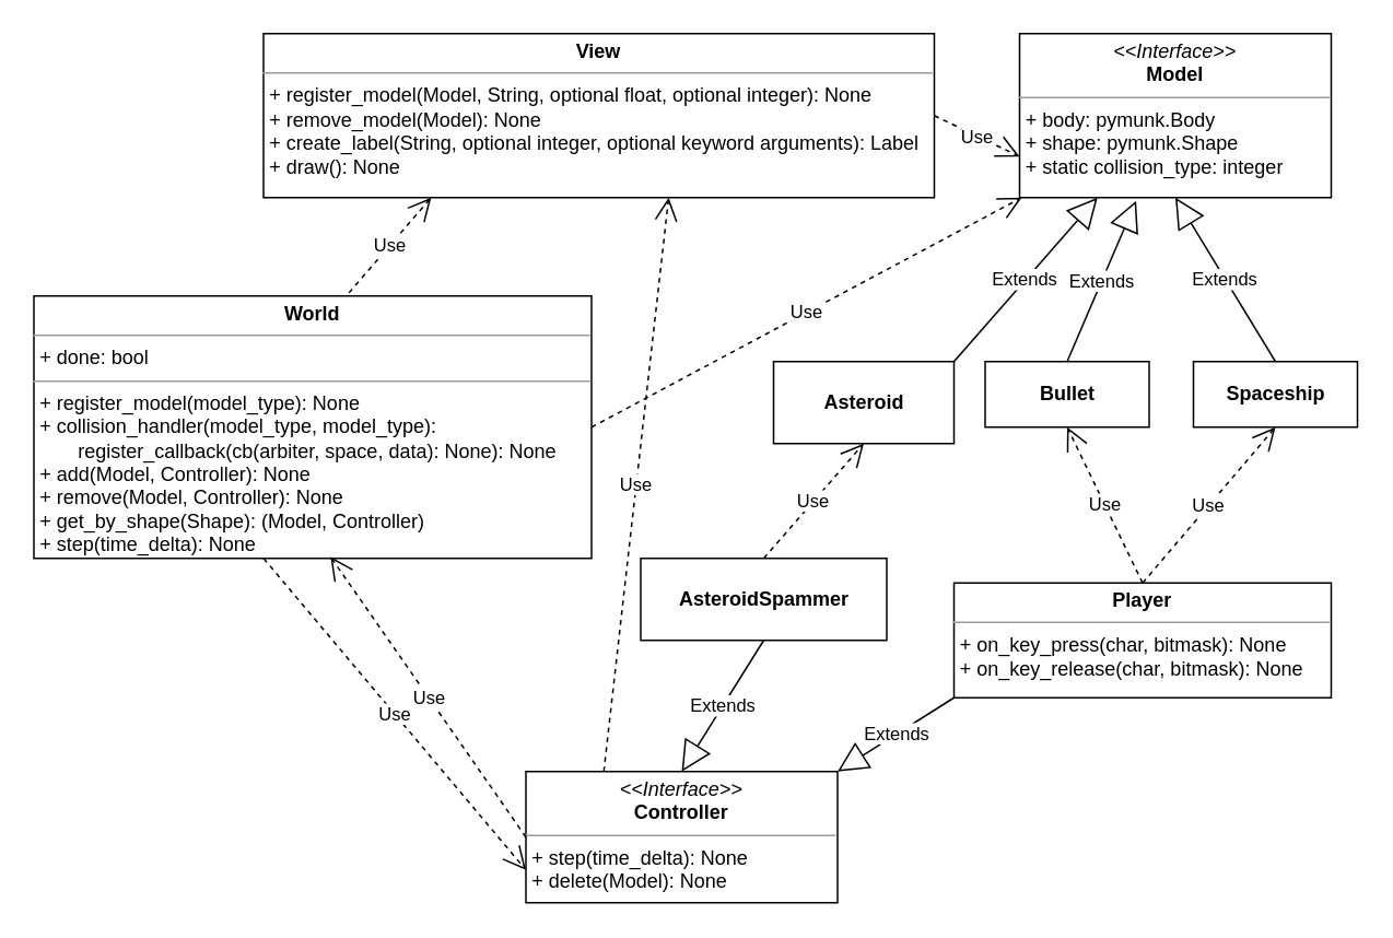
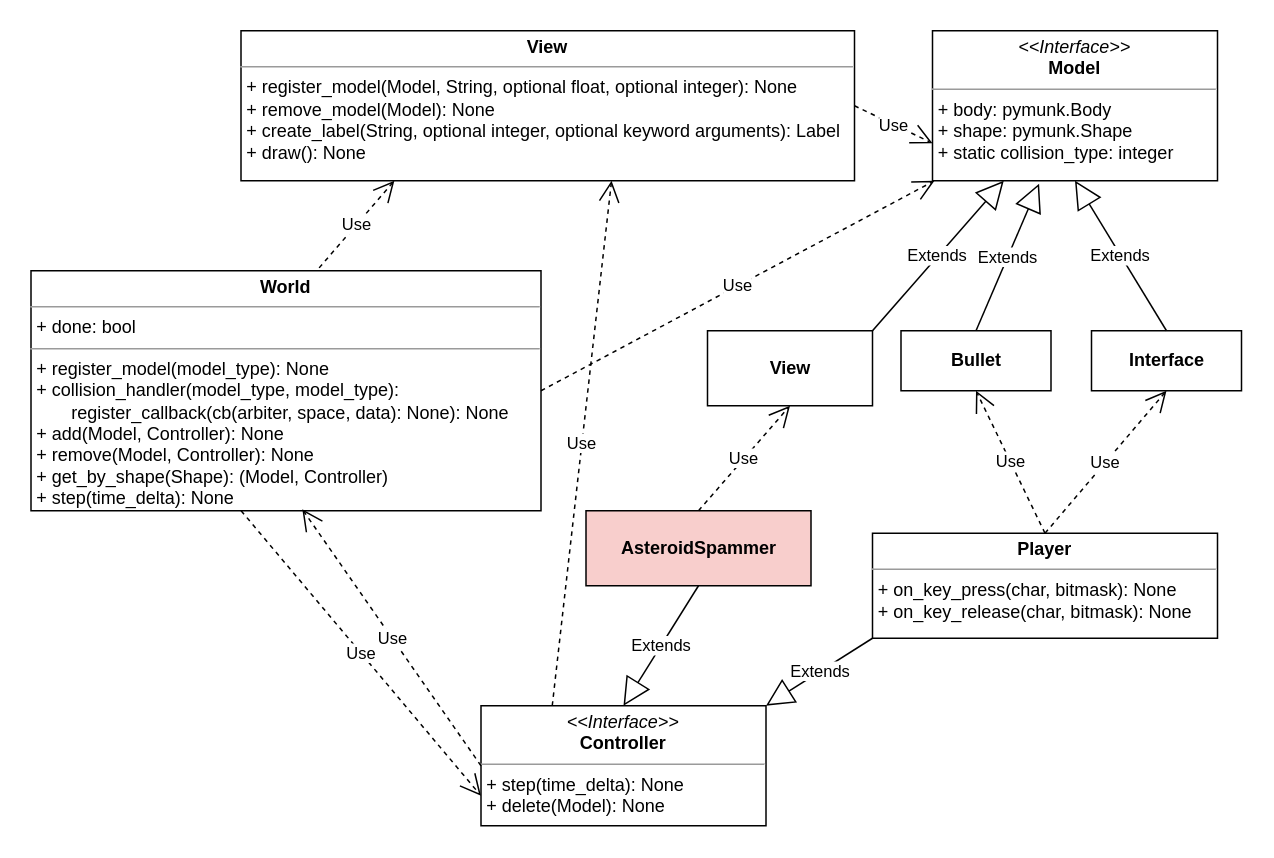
  <mxCell id="0" />
  <mxCell id="1" parent="0" />
  <mxCell id="2" value="&lt;p style=&quot;margin: 0px ; margin-top: 4px ; text-align: center&quot;&gt;&lt;i&gt;&amp;lt;&amp;lt;Interface&amp;gt;&amp;gt;&lt;/i&gt;&lt;br&gt;&lt;b&gt;Model&lt;/b&gt;&lt;/p&gt;&lt;hr size=&quot;1&quot;&gt;&lt;p style=&quot;margin: 0px ; margin-left: 4px&quot;&gt;+ body: pymunk.Body&lt;br&gt;+ shape: pymunk.Shape&lt;/p&gt;&lt;p style=&quot;margin: 0px ; margin-left: 4px&quot;&gt;+ static collision_type: integer&lt;/p&gt;&lt;p style=&quot;margin: 0px ; margin-left: 4px&quot;&gt;&lt;br&gt;&lt;/p&gt;" style="verticalAlign=top;align=left;overflow=fill;fontSize=12;fontFamily=Helvetica;html=1;" vertex="1" parent="1"><mxGeometry x="621" y="20" width="190" height="100" as="geometry" /></mxCell>
  <mxCell id="3" value="&lt;p style=&quot;margin: 0px ; margin-top: 4px ; text-align: center&quot;&gt;&lt;i&gt;&amp;lt;&amp;lt;Interface&amp;gt;&amp;gt;&lt;/i&gt;&lt;br&gt;&lt;b&gt;Controller&lt;/b&gt;&lt;/p&gt;&lt;hr size=&quot;1&quot;&gt;&lt;p style=&quot;margin: 0px ; margin-left: 4px&quot;&gt;+ step(time_delta): None&lt;br&gt;+ delete(Model): None&lt;/p&gt;" style="verticalAlign=top;align=left;overflow=fill;fontSize=12;fontFamily=Helvetica;html=1;" vertex="1" parent="1"><mxGeometry x="320" y="470" width="190" height="80" as="geometry" /></mxCell>
- <mxCell id="4" value="&lt;b&gt;Spaceship&lt;/b&gt;" style="html=1;" vertex="1" parent="1"><mxGeometry x="727" y="220" width="100" height="40" as="geometry" /></mxCell>
+ <mxCell id="4" value="&lt;b&gt;Interface&lt;/b&gt;" style="html=1;" vertex="1" parent="1"><mxGeometry x="727" y="220" width="100" height="40" as="geometry" /></mxCell>
  <mxCell id="5" value="&lt;b&gt;Bullet&lt;/b&gt;" style="html=1;" vertex="1" parent="1"><mxGeometry x="600" y="220" width="100" height="40" as="geometry" /></mxCell>
- <mxCell id="6" value="&lt;b&gt;Asteroid&lt;/b&gt;" style="html=1;" vertex="1" parent="1"><mxGeometry x="471" y="220" width="110" height="50" as="geometry" /></mxCell>
+ <mxCell id="6" value="&lt;b&gt;View&lt;/b&gt;" style="html=1;" vertex="1" parent="1"><mxGeometry x="471" y="220" width="110" height="50" as="geometry" /></mxCell>
  <mxCell id="7" value="Extends" style="endArrow=block;endSize=16;endFill=0;html=1;entryX=0.25;entryY=1;entryDx=0;entryDy=0;exitX=1;exitY=0;exitDx=0;exitDy=0;" edge="1" parent="1" source="6" target="2"><mxGeometry width="160" relative="1" as="geometry"><mxPoint x="676" y="450" as="sourcePoint" /><mxPoint x="836" y="450" as="targetPoint" /></mxGeometry></mxCell>
  <mxCell id="8" value="Extends" style="endArrow=block;endSize=16;endFill=0;html=1;exitX=0.5;exitY=0;exitDx=0;exitDy=0;entryX=0.374;entryY=1.02;entryDx=0;entryDy=0;entryPerimeter=0;" edge="1" parent="1" source="5" target="2"><mxGeometry width="160" relative="1" as="geometry"><mxPoint x="676" y="450" as="sourcePoint" /><mxPoint x="836" y="450" as="targetPoint" /></mxGeometry></mxCell>
  <mxCell id="9" value="Extends" style="endArrow=block;endSize=16;endFill=0;html=1;exitX=0.5;exitY=0;exitDx=0;exitDy=0;entryX=0.5;entryY=1;entryDx=0;entryDy=0;" edge="1" parent="1" source="4" target="2"><mxGeometry width="160" relative="1" as="geometry"><mxPoint x="676" y="450" as="sourcePoint" /><mxPoint x="836" y="450" as="targetPoint" /></mxGeometry></mxCell>
  <mxCell id="10" value="&lt;p style=&quot;margin: 0px ; margin-top: 4px ; text-align: center&quot;&gt;&lt;b&gt;Player&lt;/b&gt;&lt;/p&gt;&lt;hr size=&quot;1&quot;&gt;&lt;p style=&quot;margin: 0px ; margin-left: 4px&quot;&gt;&lt;/p&gt;&lt;p style=&quot;margin: 0px ; margin-left: 4px&quot;&gt;+ on_key_press(char, bitmask): None&lt;/p&gt;&lt;p style=&quot;margin: 0px ; margin-left: 4px&quot;&gt;&lt;span&gt;+ on_key_release(char, bitmask): None&lt;/span&gt;&lt;/p&gt;" style="verticalAlign=top;align=left;overflow=fill;fontSize=12;fontFamily=Helvetica;html=1;" vertex="1" parent="1"><mxGeometry x="581" y="355" width="230" height="70" as="geometry" /></mxCell>
- <mxCell id="11" value="&lt;b&gt;AsteroidSpammer&lt;/b&gt;" style="html=1;" vertex="1" parent="1"><mxGeometry x="390" y="340" width="150" height="50" as="geometry" /></mxCell>
+ <mxCell id="11" value="&lt;b&gt;AsteroidSpammer&lt;/b&gt;" style="html=1;fillColor=#f8cecc;" vertex="1" parent="1"><mxGeometry x="390" y="340" width="150" height="50" as="geometry" /></mxCell>
  <mxCell id="12" value="Extends" style="endArrow=block;endSize=16;endFill=0;html=1;exitX=0;exitY=1;exitDx=0;exitDy=0;entryX=1;entryY=0;entryDx=0;entryDy=0;" edge="1" parent="1" source="10" target="3"><mxGeometry width="160" relative="1" as="geometry"><mxPoint x="760" y="200" as="sourcePoint" /><mxPoint x="920" y="200" as="targetPoint" /></mxGeometry></mxCell>
  <mxCell id="13" value="Extends" style="endArrow=block;endSize=16;endFill=0;html=1;exitX=0.5;exitY=1;exitDx=0;exitDy=0;entryX=0.5;entryY=0;entryDx=0;entryDy=0;" edge="1" parent="1" source="11" target="3"><mxGeometry width="160" relative="1" as="geometry"><mxPoint x="760" y="200" as="sourcePoint" /><mxPoint x="920" y="200" as="targetPoint" /></mxGeometry></mxCell>
  <mxCell id="14" value="Use" style="endArrow=open;endSize=12;dashed=1;html=1;exitX=0.5;exitY=0;exitDx=0;exitDy=0;entryX=0.5;entryY=1;entryDx=0;entryDy=0;" edge="1" parent="1" source="10" target="4"><mxGeometry width="160" relative="1" as="geometry"><mxPoint x="760" y="200" as="sourcePoint" /><mxPoint x="920" y="200" as="targetPoint" /></mxGeometry></mxCell>
  <mxCell id="15" value="Use" style="endArrow=open;endSize=12;dashed=1;html=1;exitX=0.5;exitY=0;exitDx=0;exitDy=0;entryX=0.5;entryY=1;entryDx=0;entryDy=0;" edge="1" parent="1" source="10" target="5"><mxGeometry width="160" relative="1" as="geometry"><mxPoint x="760" y="200" as="sourcePoint" /><mxPoint x="920" y="200" as="targetPoint" /></mxGeometry></mxCell>
  <mxCell id="16" value="Use" style="endArrow=open;endSize=12;dashed=1;html=1;exitX=0.5;exitY=0;exitDx=0;exitDy=0;entryX=0.5;entryY=1;entryDx=0;entryDy=0;" edge="1" parent="1" source="11" target="6"><mxGeometry width="160" relative="1" as="geometry"><mxPoint x="760" y="200" as="sourcePoint" /><mxPoint x="920" y="200" as="targetPoint" /></mxGeometry></mxCell>
  <mxCell id="17" value="&lt;p style=&quot;margin: 0px ; margin-top: 4px ; text-align: center&quot;&gt;&lt;b&gt;World&lt;/b&gt;&lt;/p&gt;&lt;hr size=&quot;1&quot;&gt;&lt;p style=&quot;margin: 0px ; margin-left: 4px&quot;&gt;+ done: bool&lt;/p&gt;&lt;hr size=&quot;1&quot;&gt;&lt;p style=&quot;margin: 0px ; margin-left: 4px&quot;&gt;+ register_model(model_type): None&lt;/p&gt;&lt;p style=&quot;margin: 0px ; margin-left: 4px&quot;&gt;+ collision_handler(model_type, model_type):&lt;/p&gt;&lt;p style=&quot;margin: 0px ; margin-left: 4px&quot;&gt;&amp;nbsp; &amp;nbsp; &amp;nbsp; &amp;nbsp;register_callback(cb(arbiter, space, data): None): None&lt;/p&gt;&lt;p style=&quot;margin: 0px ; margin-left: 4px&quot;&gt;+ add(Model, Controller): None&lt;/p&gt;&lt;p style=&quot;margin: 0px ; margin-left: 4px&quot;&gt;+ remove(Model, Controller): None&lt;/p&gt;&lt;p style=&quot;margin: 0px ; margin-left: 4px&quot;&gt;+ get_by_shape(Shape): (Model, Controller)&lt;/p&gt;&lt;p style=&quot;margin: 0px ; margin-left: 4px&quot;&gt;+ step(time_delta): None&lt;/p&gt;" style="verticalAlign=top;align=left;overflow=fill;fontSize=12;fontFamily=Helvetica;html=1;" vertex="1" parent="1"><mxGeometry x="20" y="180" width="340" height="160" as="geometry" /></mxCell>
  <mxCell id="18" value="&lt;p style=&quot;margin: 0px ; margin-top: 4px ; text-align: center&quot;&gt;&lt;b&gt;View&lt;/b&gt;&lt;/p&gt;&lt;hr size=&quot;1&quot;&gt;&lt;p style=&quot;margin: 0px ; margin-left: 4px&quot;&gt;+ register_model(Model, String, optional float, optional integer): None&lt;/p&gt;&lt;p style=&quot;margin: 0px ; margin-left: 4px&quot;&gt;+ remove_model(Model): None&lt;/p&gt;&lt;p style=&quot;margin: 0px ; margin-left: 4px&quot;&gt;+ create_label(String, optional integer, optional keyword arguments): Label&lt;/p&gt;&lt;p style=&quot;margin: 0px ; margin-left: 4px&quot;&gt;+ draw(): None&lt;/p&gt;" style="verticalAlign=top;align=left;overflow=fill;fontSize=12;fontFamily=Helvetica;html=1;" vertex="1" parent="1"><mxGeometry x="160" y="20" width="409" height="100" as="geometry" /></mxCell>
  <mxCell id="19" value="Use" style="endArrow=open;endSize=12;dashed=1;html=1;exitX=1;exitY=0.5;exitDx=0;exitDy=0;" edge="1" parent="1" source="17" target="2"><mxGeometry width="160" relative="1" as="geometry"><mxPoint x="470" y="240" as="sourcePoint" /><mxPoint x="630" y="240" as="targetPoint" /></mxGeometry></mxCell>
  <mxCell id="20" value="Use" style="endArrow=open;endSize=12;dashed=1;html=1;exitX=0.25;exitY=0;exitDx=0;exitDy=0;entryX=0.604;entryY=1;entryDx=0;entryDy=0;entryPerimeter=0;" edge="1" parent="1" source="3" target="18"><mxGeometry width="160" relative="1" as="geometry"><mxPoint x="470" y="240" as="sourcePoint" /><mxPoint x="630" y="240" as="targetPoint" /></mxGeometry></mxCell>
  <mxCell id="21" value="Use" style="endArrow=open;endSize=12;dashed=1;html=1;exitX=0.565;exitY=-0.012;exitDx=0;exitDy=0;entryX=0.25;entryY=1;entryDx=0;entryDy=0;exitPerimeter=0;" edge="1" parent="1" source="17" target="18"><mxGeometry width="160" relative="1" as="geometry"><mxPoint x="470" y="200" as="sourcePoint" /><mxPoint x="630" y="200" as="targetPoint" /></mxGeometry></mxCell>
  <mxCell id="22" value="Use" style="endArrow=open;endSize=12;dashed=1;html=1;exitX=1;exitY=0.5;exitDx=0;exitDy=0;entryX=0;entryY=0.75;entryDx=0;entryDy=0;" edge="1" parent="1" source="18" target="2"><mxGeometry width="160" relative="1" as="geometry"><mxPoint x="470" y="200" as="sourcePoint" /><mxPoint x="630" y="200" as="targetPoint" /></mxGeometry></mxCell>
  <mxCell id="23" value="Use" style="endArrow=open;endSize=12;dashed=1;html=1;exitX=0;exitY=0.5;exitDx=0;exitDy=0;entryX=0.532;entryY=0.994;entryDx=0;entryDy=0;entryPerimeter=0;" edge="1" parent="1" source="3" target="17"><mxGeometry width="160" relative="1" as="geometry"><mxPoint x="370" y="280" as="sourcePoint" /><mxPoint x="280" y="470" as="targetPoint" /></mxGeometry></mxCell>
  <mxCell id="24" value="Use" style="endArrow=open;endSize=12;dashed=1;html=1;exitX=0.412;exitY=1;exitDx=0;exitDy=0;exitPerimeter=0;entryX=0;entryY=0.75;entryDx=0;entryDy=0;" edge="1" parent="1" source="17" target="3"><mxGeometry width="160" relative="1" as="geometry"><mxPoint x="60" y="440" as="sourcePoint" /><mxPoint x="220" y="440" as="targetPoint" /></mxGeometry></mxCell>
